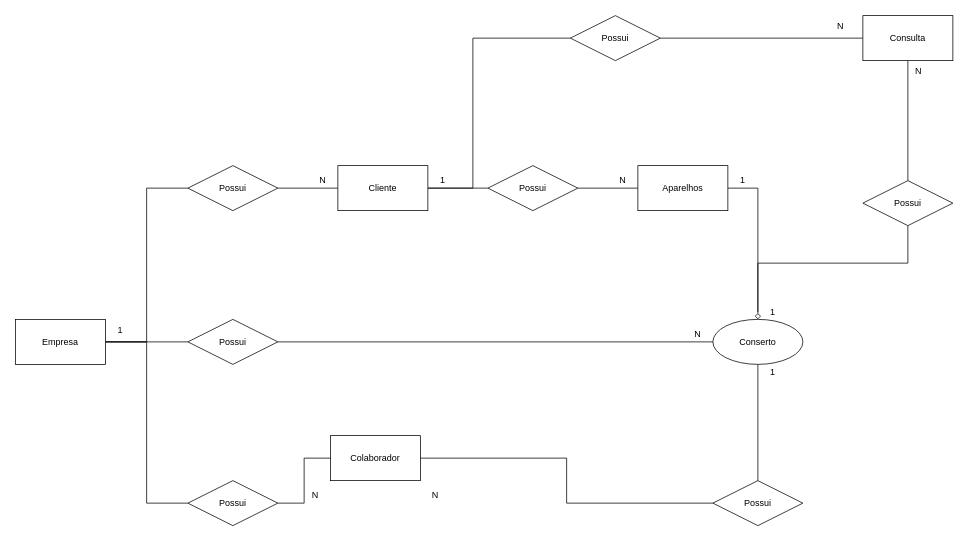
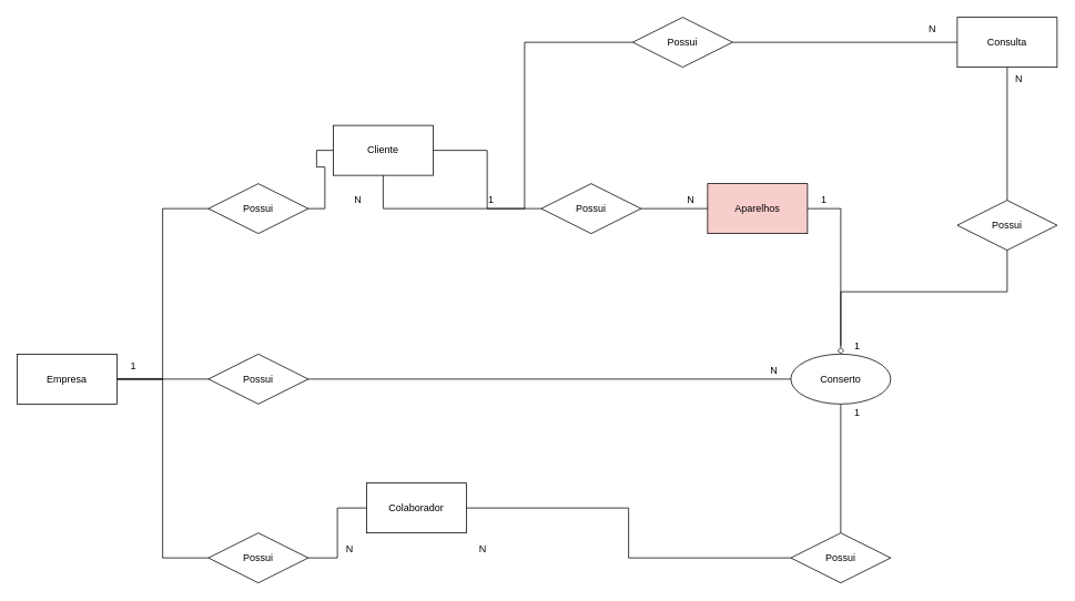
  <mxCell id="0" />
  <mxCell id="1" parent="0" />
  <mxCell id="2" style="edgeStyle=orthogonalEdgeStyle;rounded=0;orthogonalLoop=1;jettySize=auto;html=1;entryX=0;entryY=0.5;entryDx=0;entryDy=0;endArrow=none;endFill=0;" edge="1" parent="1" source="5" target="14"><mxGeometry relative="1" as="geometry" /></mxCell>
  <mxCell id="3" style="edgeStyle=orthogonalEdgeStyle;rounded=0;orthogonalLoop=1;jettySize=auto;html=1;entryX=0;entryY=0.5;entryDx=0;entryDy=0;endArrow=none;endFill=0;" edge="1" parent="1" source="5" target="16"><mxGeometry relative="1" as="geometry" /></mxCell>
  <mxCell id="4" style="edgeStyle=orthogonalEdgeStyle;rounded=0;orthogonalLoop=1;jettySize=auto;html=1;entryX=0;entryY=0.5;entryDx=0;entryDy=0;endArrow=none;endFill=0;" edge="1" parent="1" source="5" target="18"><mxGeometry relative="1" as="geometry" /></mxCell>
  <mxCell id="5" value="Empresa" style="rounded=0;whiteSpace=wrap;html=1;" vertex="1" parent="1"><mxGeometry x="20" y="425" width="120" height="60" as="geometry" /></mxCell>
  <mxCell id="6" style="edgeStyle=orthogonalEdgeStyle;rounded=0;orthogonalLoop=1;jettySize=auto;html=1;entryX=0;entryY=0.5;entryDx=0;entryDy=0;endArrow=none;endFill=0;" edge="1" parent="1" source="8" target="24"><mxGeometry relative="1" as="geometry" /></mxCell>
  <mxCell id="7" style="edgeStyle=orthogonalEdgeStyle;rounded=0;orthogonalLoop=1;jettySize=auto;html=1;entryX=0;entryY=0.5;entryDx=0;entryDy=0;endArrow=none;endFill=0;" edge="1" parent="1" source="8" target="35"><mxGeometry relative="1" as="geometry"><Array as="points"><mxPoint x="630" y="250" /><mxPoint x="630" y="50" /></Array></mxGeometry></mxCell>
- <mxCell id="8" value="Cliente" style="rounded=0;whiteSpace=wrap;html=1;" vertex="1" parent="1"><mxGeometry x="450" y="220" width="120" height="60" as="geometry" /></mxCell>
+ <mxCell id="8" value="Cliente" style="rounded=0;whiteSpace=wrap;html=1;" vertex="1" parent="1"><mxGeometry x="400" y="150" width="120" height="60" as="geometry" /></mxCell>
  <mxCell id="9" style="edgeStyle=orthogonalEdgeStyle;rounded=0;orthogonalLoop=1;jettySize=auto;html=1;entryX=0;entryY=0.5;entryDx=0;entryDy=0;endArrow=none;endFill=0;" edge="1" parent="1" source="10" target="31"><mxGeometry relative="1" as="geometry" /></mxCell>
  <mxCell id="10" value="Colaborador" style="rounded=0;whiteSpace=wrap;html=1;" vertex="1" parent="1"><mxGeometry x="440" y="580" width="120" height="60" as="geometry" /></mxCell>
  <mxCell id="11" style="edgeStyle=orthogonalEdgeStyle;rounded=0;orthogonalLoop=1;jettySize=auto;html=1;entryX=0.5;entryY=0;entryDx=0;entryDy=0;endArrow=none;endFill=0;" edge="1" parent="1" source="12" target="31"><mxGeometry relative="1" as="geometry" /></mxCell>
  <mxCell id="12" value="Conserto" style="ellipse;whiteSpace=wrap;html=1;" vertex="1" parent="1"><mxGeometry x="950" y="425" width="120" height="60" as="geometry" /></mxCell>
  <mxCell id="13" style="edgeStyle=orthogonalEdgeStyle;rounded=0;orthogonalLoop=1;jettySize=auto;html=1;entryX=0;entryY=0.5;entryDx=0;entryDy=0;endArrow=none;endFill=0;" edge="1" parent="1" source="14" target="12"><mxGeometry relative="1" as="geometry" /></mxCell>
  <mxCell id="14" value="Possui" style="shape=rhombus;perimeter=rhombusPerimeter;whiteSpace=wrap;html=1;align=center;" vertex="1" parent="1"><mxGeometry x="250" y="425" width="120" height="60" as="geometry" /></mxCell>
  <mxCell id="15" style="edgeStyle=orthogonalEdgeStyle;rounded=0;orthogonalLoop=1;jettySize=auto;html=1;entryX=0;entryY=0.5;entryDx=0;entryDy=0;endArrow=none;endFill=0;" edge="1" parent="1" source="16" target="8"><mxGeometry relative="1" as="geometry" /></mxCell>
  <mxCell id="16" value="Possui" style="shape=rhombus;perimeter=rhombusPerimeter;whiteSpace=wrap;html=1;align=center;" vertex="1" parent="1"><mxGeometry x="250" y="220" width="120" height="60" as="geometry" /></mxCell>
  <mxCell id="17" style="edgeStyle=orthogonalEdgeStyle;rounded=0;orthogonalLoop=1;jettySize=auto;html=1;endArrow=none;endFill=0;" edge="1" parent="1" source="18" target="10"><mxGeometry relative="1" as="geometry" /></mxCell>
  <mxCell id="18" value="Possui" style="shape=rhombus;perimeter=rhombusPerimeter;whiteSpace=wrap;html=1;align=center;" vertex="1" parent="1"><mxGeometry x="250" y="640" width="120" height="60" as="geometry" /></mxCell>
  <mxCell id="19" value="1" style="text;html=1;strokeColor=none;fillColor=none;align=center;verticalAlign=middle;whiteSpace=wrap;rounded=0;" vertex="1" parent="1"><mxGeometry x="140" y="430" width="40" height="20" as="geometry" /></mxCell>
  <mxCell id="20" value="N" style="text;html=1;strokeColor=none;fillColor=none;align=center;verticalAlign=middle;whiteSpace=wrap;rounded=0;" vertex="1" parent="1"><mxGeometry x="400" y="650" width="40" height="20" as="geometry" /></mxCell>
  <mxCell id="21" value="N" style="text;html=1;strokeColor=none;fillColor=none;align=center;verticalAlign=middle;whiteSpace=wrap;rounded=0;" vertex="1" parent="1"><mxGeometry x="910" y="435" width="40" height="20" as="geometry" /></mxCell>
  <mxCell id="22" value="N" style="text;html=1;strokeColor=none;fillColor=none;align=center;verticalAlign=middle;whiteSpace=wrap;rounded=0;" vertex="1" parent="1"><mxGeometry x="410" y="230" width="40" height="20" as="geometry" /></mxCell>
  <mxCell id="23" style="edgeStyle=orthogonalEdgeStyle;rounded=0;orthogonalLoop=1;jettySize=auto;html=1;entryX=0;entryY=0.5;entryDx=0;entryDy=0;endArrow=none;endFill=0;" edge="1" parent="1" source="24" target="26"><mxGeometry relative="1" as="geometry" /></mxCell>
  <mxCell id="24" value="Possui" style="shape=rhombus;perimeter=rhombusPerimeter;whiteSpace=wrap;html=1;align=center;" vertex="1" parent="1"><mxGeometry x="650" y="220" width="120" height="60" as="geometry" /></mxCell>
  <mxCell id="25" style="edgeStyle=orthogonalEdgeStyle;rounded=0;orthogonalLoop=1;jettySize=auto;html=1;entryX=0.5;entryY=0;entryDx=0;entryDy=0;endArrow=diamond;endFill=0;" edge="1" parent="1" source="26" target="12"><mxGeometry relative="1" as="geometry"><Array as="points"><mxPoint x="1010" y="250" /></Array></mxGeometry></mxCell>
- <mxCell id="26" value="Aparelhos" style="rounded=0;whiteSpace=wrap;html=1;" vertex="1" parent="1"><mxGeometry x="850" y="220" width="120" height="60" as="geometry" /></mxCell>
+ <mxCell id="26" value="Aparelhos" style="rounded=0;whiteSpace=wrap;html=1;fillColor=#f8cecc;" vertex="1" parent="1"><mxGeometry x="850" y="220" width="120" height="60" as="geometry" /></mxCell>
  <mxCell id="27" value="N" style="text;html=1;strokeColor=none;fillColor=none;align=center;verticalAlign=middle;whiteSpace=wrap;rounded=0;" vertex="1" parent="1"><mxGeometry x="810" y="230" width="40" height="20" as="geometry" /></mxCell>
  <mxCell id="28" value="1" style="text;html=1;strokeColor=none;fillColor=none;align=center;verticalAlign=middle;whiteSpace=wrap;rounded=0;" vertex="1" parent="1"><mxGeometry x="570" y="230" width="40" height="20" as="geometry" /></mxCell>
  <mxCell id="29" value="1" style="text;html=1;strokeColor=none;fillColor=none;align=center;verticalAlign=middle;whiteSpace=wrap;rounded=0;" vertex="1" parent="1"><mxGeometry x="1010" y="405" width="40" height="20" as="geometry" /></mxCell>
  <mxCell id="30" value="1" style="text;html=1;strokeColor=none;fillColor=none;align=center;verticalAlign=middle;whiteSpace=wrap;rounded=0;" vertex="1" parent="1"><mxGeometry x="970" y="230" width="40" height="20" as="geometry" /></mxCell>
  <mxCell id="31" value="Possui" style="shape=rhombus;perimeter=rhombusPerimeter;whiteSpace=wrap;html=1;align=center;" vertex="1" parent="1"><mxGeometry x="950" y="640" width="120" height="60" as="geometry" /></mxCell>
  <mxCell id="32" value="1" style="text;html=1;strokeColor=none;fillColor=none;align=center;verticalAlign=middle;whiteSpace=wrap;rounded=0;" vertex="1" parent="1"><mxGeometry x="1010" y="485" width="40" height="20" as="geometry" /></mxCell>
  <mxCell id="33" value="N" style="text;html=1;strokeColor=none;fillColor=none;align=center;verticalAlign=middle;whiteSpace=wrap;rounded=0;" vertex="1" parent="1"><mxGeometry x="560" y="650" width="40" height="20" as="geometry" /></mxCell>
  <mxCell id="34" style="edgeStyle=orthogonalEdgeStyle;rounded=0;orthogonalLoop=1;jettySize=auto;html=1;entryX=0;entryY=0.5;entryDx=0;entryDy=0;endArrow=none;endFill=0;" edge="1" parent="1" source="35" target="37"><mxGeometry relative="1" as="geometry" /></mxCell>
  <mxCell id="35" value="Possui" style="shape=rhombus;perimeter=rhombusPerimeter;whiteSpace=wrap;html=1;align=center;" vertex="1" parent="1"><mxGeometry x="760" y="20" width="120" height="60" as="geometry" /></mxCell>
  <mxCell id="36" style="edgeStyle=orthogonalEdgeStyle;rounded=0;orthogonalLoop=1;jettySize=auto;html=1;entryX=0.5;entryY=0;entryDx=0;entryDy=0;endArrow=none;endFill=0;" edge="1" parent="1" source="37" target="39"><mxGeometry relative="1" as="geometry" /></mxCell>
  <mxCell id="37" value="Consulta" style="rounded=0;whiteSpace=wrap;html=1;" vertex="1" parent="1"><mxGeometry x="1150" y="20" width="120" height="60" as="geometry" /></mxCell>
  <mxCell id="38" style="edgeStyle=orthogonalEdgeStyle;rounded=0;orthogonalLoop=1;jettySize=auto;html=1;entryX=0;entryY=0.5;entryDx=0;entryDy=0;endArrow=none;endFill=0;" edge="1" parent="1" source="39" target="29"><mxGeometry relative="1" as="geometry"><Array as="points"><mxPoint x="1210" y="350" /><mxPoint x="1010" y="350" /></Array></mxGeometry></mxCell>
  <mxCell id="39" value="Possui" style="shape=rhombus;perimeter=rhombusPerimeter;whiteSpace=wrap;html=1;align=center;" vertex="1" parent="1"><mxGeometry x="1150" y="240" width="120" height="60" as="geometry" /></mxCell>
  <mxCell id="40" value="N" style="text;strokeColor=none;fillColor=none;spacingLeft=4;spacingRight=4;overflow=hidden;rotatable=0;points=[[0,0.5],[1,0.5]];portConstraint=eastwest;fontSize=12;" vertex="1" parent="1"><mxGeometry x="1214" y="80" width="40" height="30" as="geometry" /></mxCell>
  <mxCell id="41" value="N" style="text;strokeColor=none;fillColor=none;spacingLeft=4;spacingRight=4;overflow=hidden;rotatable=0;points=[[0,0.5],[1,0.5]];portConstraint=eastwest;fontSize=12;" vertex="1" parent="1"><mxGeometry x="1110" y="20" width="40" height="30" as="geometry" /></mxCell>
